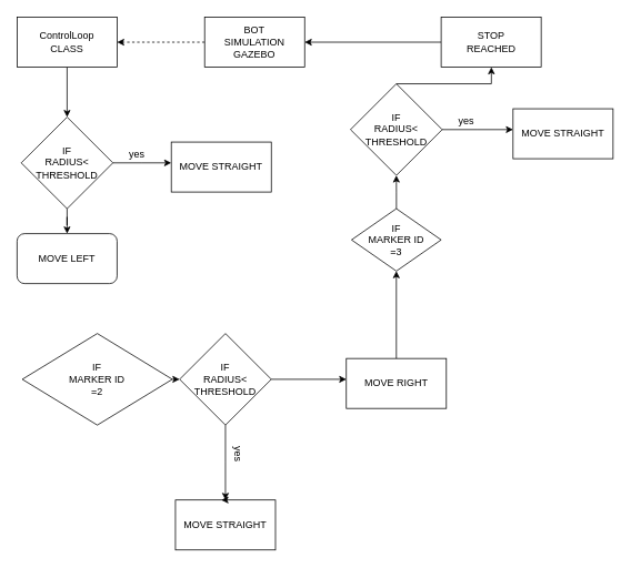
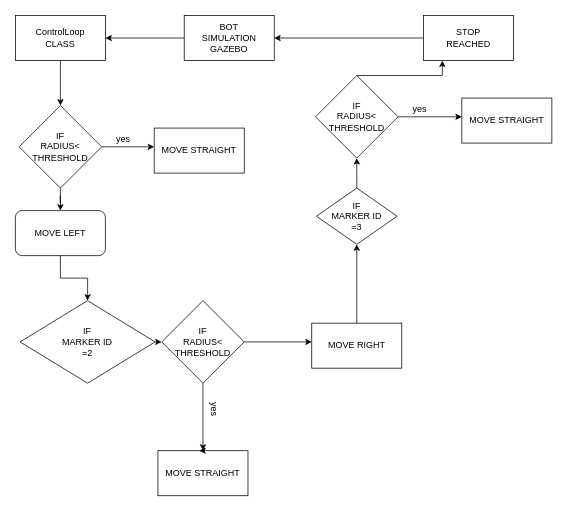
  <mxCell id="0" />
  <mxCell id="1" parent="0" />
- <mxCell id="2" style="edgeStyle=orthogonalEdgeStyle;rounded=0;orthogonalLoop=1;jettySize=auto;html=1;exitX=0;exitY=0.5;exitDx=0;exitDy=0;entryX=1;entryY=0.5;entryDx=0;entryDy=0;dashed=1;" edge="1" parent="1" source="3" target="28"><mxGeometry relative="1" as="geometry" /></mxCell>
+ <mxCell id="2" style="edgeStyle=orthogonalEdgeStyle;rounded=0;orthogonalLoop=1;jettySize=auto;html=1;exitX=0;exitY=0.5;exitDx=0;exitDy=0;entryX=1;entryY=0.5;entryDx=0;entryDy=0;" edge="1" parent="1" source="3" target="28"><mxGeometry relative="1" as="geometry" /></mxCell>
  <mxCell id="3" value="BOT&lt;br&gt;SIMULATION&lt;br&gt;GAZEBO" style="rounded=0;whiteSpace=wrap;html=1;rotation=0;" vertex="1" parent="1"><mxGeometry x="245" y="20" width="120" height="60" as="geometry" /></mxCell>
  <mxCell id="4" style="edgeStyle=orthogonalEdgeStyle;rounded=0;orthogonalLoop=1;jettySize=auto;html=1;exitX=1;exitY=0.5;exitDx=0;exitDy=0;" edge="1" parent="1" source="6"><mxGeometry relative="1" as="geometry"><mxPoint x="205" y="195" as="targetPoint" /></mxGeometry></mxCell>
  <mxCell id="5" style="edgeStyle=orthogonalEdgeStyle;rounded=0;orthogonalLoop=1;jettySize=auto;html=1;" edge="1" parent="1" source="6" target="11"><mxGeometry relative="1" as="geometry"><mxPoint x="80" y="300" as="targetPoint" /></mxGeometry></mxCell>
  <mxCell id="6" value="IF&lt;br&gt;RADIUS&amp;lt;&lt;br&gt;THRESHOLD" style="rhombus;whiteSpace=wrap;html=1;rotation=0;" vertex="1" parent="1"><mxGeometry x="25" y="140" width="110" height="110" as="geometry" /></mxCell>
  <mxCell id="7" value="MOVE STRAIGHT" style="rounded=0;whiteSpace=wrap;html=1;" vertex="1" parent="1"><mxGeometry x="205" y="170" width="120" height="60" as="geometry" /></mxCell>
  <mxCell id="8" style="edgeStyle=orthogonalEdgeStyle;rounded=0;orthogonalLoop=1;jettySize=auto;html=1;exitX=1;exitY=0.5;exitDx=0;exitDy=0;" edge="1" parent="1" source="9"><mxGeometry relative="1" as="geometry"><mxPoint x="215" y="455" as="targetPoint" /></mxGeometry></mxCell>
  <mxCell id="9" value="IF&lt;br&gt;MARKER ID&lt;br&gt;=2" style="rhombus;whiteSpace=wrap;html=1;" vertex="1" parent="1"><mxGeometry x="26.25" y="400" width="180" height="110" as="geometry" /></mxCell>
+ <mxCell id="10" style="edgeStyle=orthogonalEdgeStyle;rounded=0;orthogonalLoop=1;jettySize=auto;html=1;exitX=0.5;exitY=1;exitDx=0;exitDy=0;entryX=0.5;entryY=0;entryDx=0;entryDy=0;" edge="1" parent="1" source="11" target="9"><mxGeometry relative="1" as="geometry" /></mxCell>
  <mxCell id="11" value="MOVE LEFT" style="whiteSpace=wrap;html=1;rounded=1;" vertex="1" parent="1"><mxGeometry x="20" y="280" width="120" height="60" as="geometry" /></mxCell>
  <mxCell id="12" style="edgeStyle=orthogonalEdgeStyle;rounded=0;orthogonalLoop=1;jettySize=auto;html=1;exitX=0.5;exitY=1;exitDx=0;exitDy=0;" edge="1" parent="1" source="14"><mxGeometry relative="1" as="geometry"><mxPoint x="270" y="600" as="targetPoint" /></mxGeometry></mxCell>
  <mxCell id="13" style="edgeStyle=orthogonalEdgeStyle;rounded=0;orthogonalLoop=1;jettySize=auto;html=1;exitX=1;exitY=0.5;exitDx=0;exitDy=0;" edge="1" parent="1" source="14"><mxGeometry relative="1" as="geometry"><mxPoint x="415" y="455" as="targetPoint" /></mxGeometry></mxCell>
  <mxCell id="14" value="IF&lt;br&gt;RADIUS&amp;lt;&lt;br&gt;THRESHOLD" style="rhombus;whiteSpace=wrap;html=1;rotation=0;" vertex="1" parent="1"><mxGeometry x="215" y="400" width="110" height="110" as="geometry" /></mxCell>
  <mxCell id="15" value="MOVE STRAIGHT" style="rounded=0;whiteSpace=wrap;html=1;" vertex="1" parent="1"><mxGeometry x="210" y="600" width="120" height="60" as="geometry" /></mxCell>
  <mxCell id="16" style="edgeStyle=orthogonalEdgeStyle;rounded=0;orthogonalLoop=1;jettySize=auto;html=1;exitX=0.5;exitY=0;exitDx=0;exitDy=0;" edge="1" parent="1" source="15"><mxGeometry relative="1" as="geometry"><mxPoint x="265" y="600" as="targetPoint" /></mxGeometry></mxCell>
  <mxCell id="17" style="edgeStyle=orthogonalEdgeStyle;rounded=0;orthogonalLoop=1;jettySize=auto;html=1;entryX=0.5;entryY=1;entryDx=0;entryDy=0;" edge="1" parent="1" source="18" target="20"><mxGeometry relative="1" as="geometry" /></mxCell>
  <mxCell id="18" value="MOVE RIGHT" style="rounded=0;whiteSpace=wrap;html=1;" vertex="1" parent="1"><mxGeometry x="415" y="430" width="120" height="60" as="geometry" /></mxCell>
  <mxCell id="19" style="edgeStyle=orthogonalEdgeStyle;rounded=0;orthogonalLoop=1;jettySize=auto;html=1;entryX=0.5;entryY=1;entryDx=0;entryDy=0;" edge="1" parent="1" source="20" target="23"><mxGeometry relative="1" as="geometry" /></mxCell>
  <mxCell id="20" value="IF&lt;br&gt;MARKER ID&lt;br&gt;=3" style="rhombus;whiteSpace=wrap;html=1;" vertex="1" parent="1"><mxGeometry x="421.25" y="250" width="107.5" height="75" as="geometry" /></mxCell>
  <mxCell id="21" style="edgeStyle=orthogonalEdgeStyle;rounded=0;orthogonalLoop=1;jettySize=auto;html=1;" edge="1" parent="1" source="23"><mxGeometry relative="1" as="geometry"><mxPoint x="615" y="155" as="targetPoint" /></mxGeometry></mxCell>
  <mxCell id="22" style="edgeStyle=orthogonalEdgeStyle;rounded=0;orthogonalLoop=1;jettySize=auto;html=1;" edge="1" parent="1" source="23" target="26"><mxGeometry relative="1" as="geometry"><mxPoint x="475" y="50" as="targetPoint" /><Array as="points"><mxPoint x="589" y="100" /></Array></mxGeometry></mxCell>
  <mxCell id="23" value="IF&lt;br&gt;RADIUS&amp;lt;&lt;br&gt;THRESHOLD" style="rhombus;whiteSpace=wrap;html=1;rotation=0;" vertex="1" parent="1"><mxGeometry x="420" y="100" width="110" height="110" as="geometry" /></mxCell>
  <mxCell id="24" value="&lt;span style=&quot;&quot;&gt;MOVE STRAIGHT&lt;/span&gt;" style="rounded=0;whiteSpace=wrap;html=1;" vertex="1" parent="1"><mxGeometry x="615" y="130" width="120" height="60" as="geometry" /></mxCell>
  <mxCell id="25" style="edgeStyle=orthogonalEdgeStyle;rounded=0;orthogonalLoop=1;jettySize=auto;html=1;exitX=0;exitY=0.5;exitDx=0;exitDy=0;entryX=1;entryY=0.5;entryDx=0;entryDy=0;" edge="1" parent="1" source="26" target="3"><mxGeometry relative="1" as="geometry" /></mxCell>
- <mxCell id="26" value="STOP&lt;br&gt;REACHED" style="rounded=0;whiteSpace=wrap;html=1;" vertex="1" parent="1"><mxGeometry x="528.75" y="20" width="120" height="60" as="geometry" /></mxCell>
+ <mxCell id="26" value="STOP&lt;br&gt;REACHED" style="rounded=0;whiteSpace=wrap;html=1;" vertex="1" parent="1"><mxGeometry x="563.75" y="20" width="120" height="60" as="geometry" /></mxCell>
  <mxCell id="27" style="edgeStyle=orthogonalEdgeStyle;rounded=0;orthogonalLoop=1;jettySize=auto;html=1;exitX=0.5;exitY=1;exitDx=0;exitDy=0;entryX=0.5;entryY=0;entryDx=0;entryDy=0;" edge="1" parent="1" source="28" target="6"><mxGeometry relative="1" as="geometry" /></mxCell>
  <mxCell id="28" value="ControlLoop&lt;br&gt;CLASS" style="rounded=0;whiteSpace=wrap;html=1;" vertex="1" parent="1"><mxGeometry x="20" y="20" width="120" height="60" as="geometry" /></mxCell>
  <mxCell id="29" value="yes" style="text;html=1;strokeColor=none;fillColor=none;align=center;verticalAlign=middle;whiteSpace=wrap;rounded=0;" vertex="1" parent="1"><mxGeometry x="133.75" y="170" width="60" height="30" as="geometry" /></mxCell>
  <mxCell id="30" value="yes" style="text;html=1;strokeColor=none;fillColor=none;align=center;verticalAlign=middle;whiteSpace=wrap;rounded=0;rotation=90;" vertex="1" parent="1"><mxGeometry x="255" y="530" width="60" height="30" as="geometry" /></mxCell>
  <mxCell id="31" value="yes" style="text;html=1;strokeColor=none;fillColor=none;align=center;verticalAlign=middle;whiteSpace=wrap;rounded=0;" vertex="1" parent="1"><mxGeometry x="528.75" y="130" width="60" height="30" as="geometry" /></mxCell>
